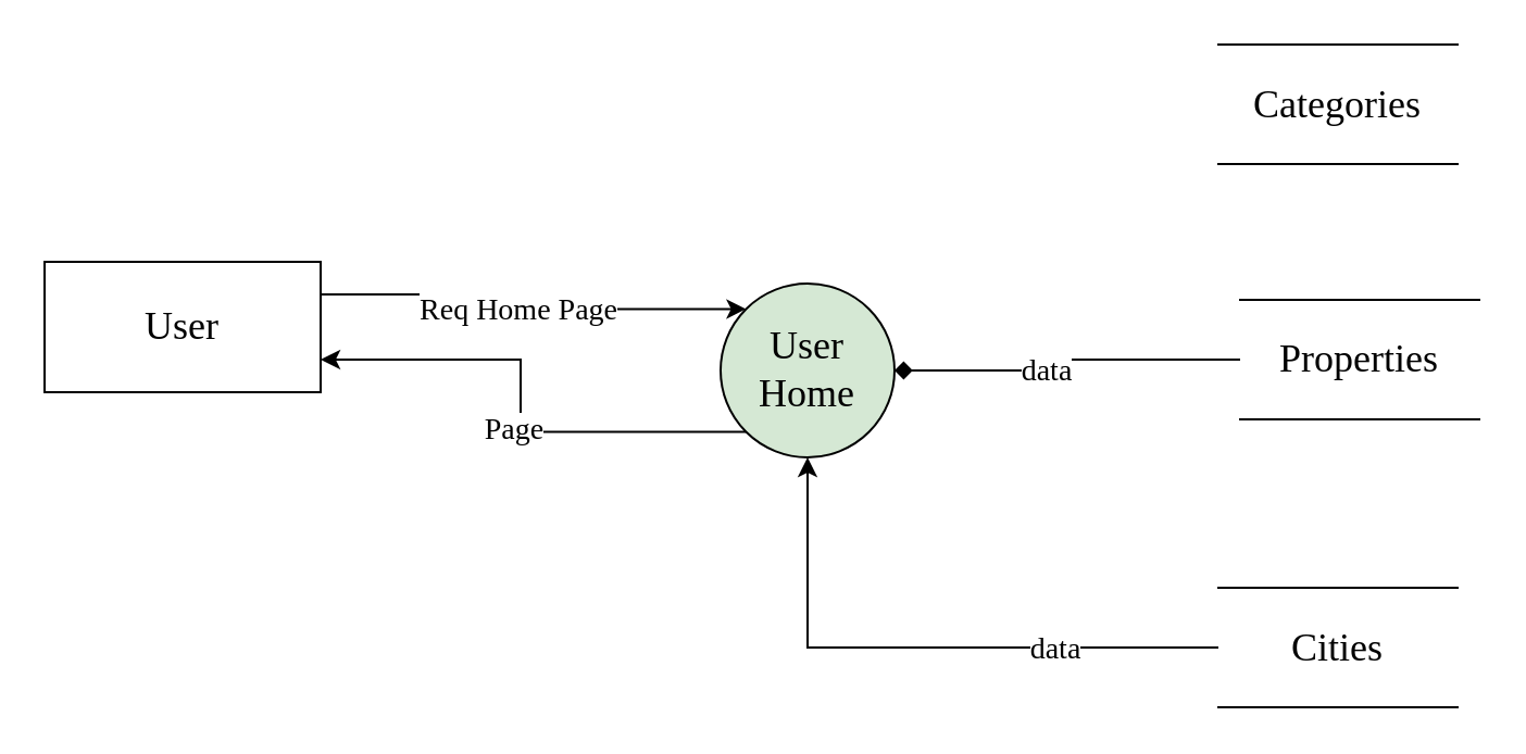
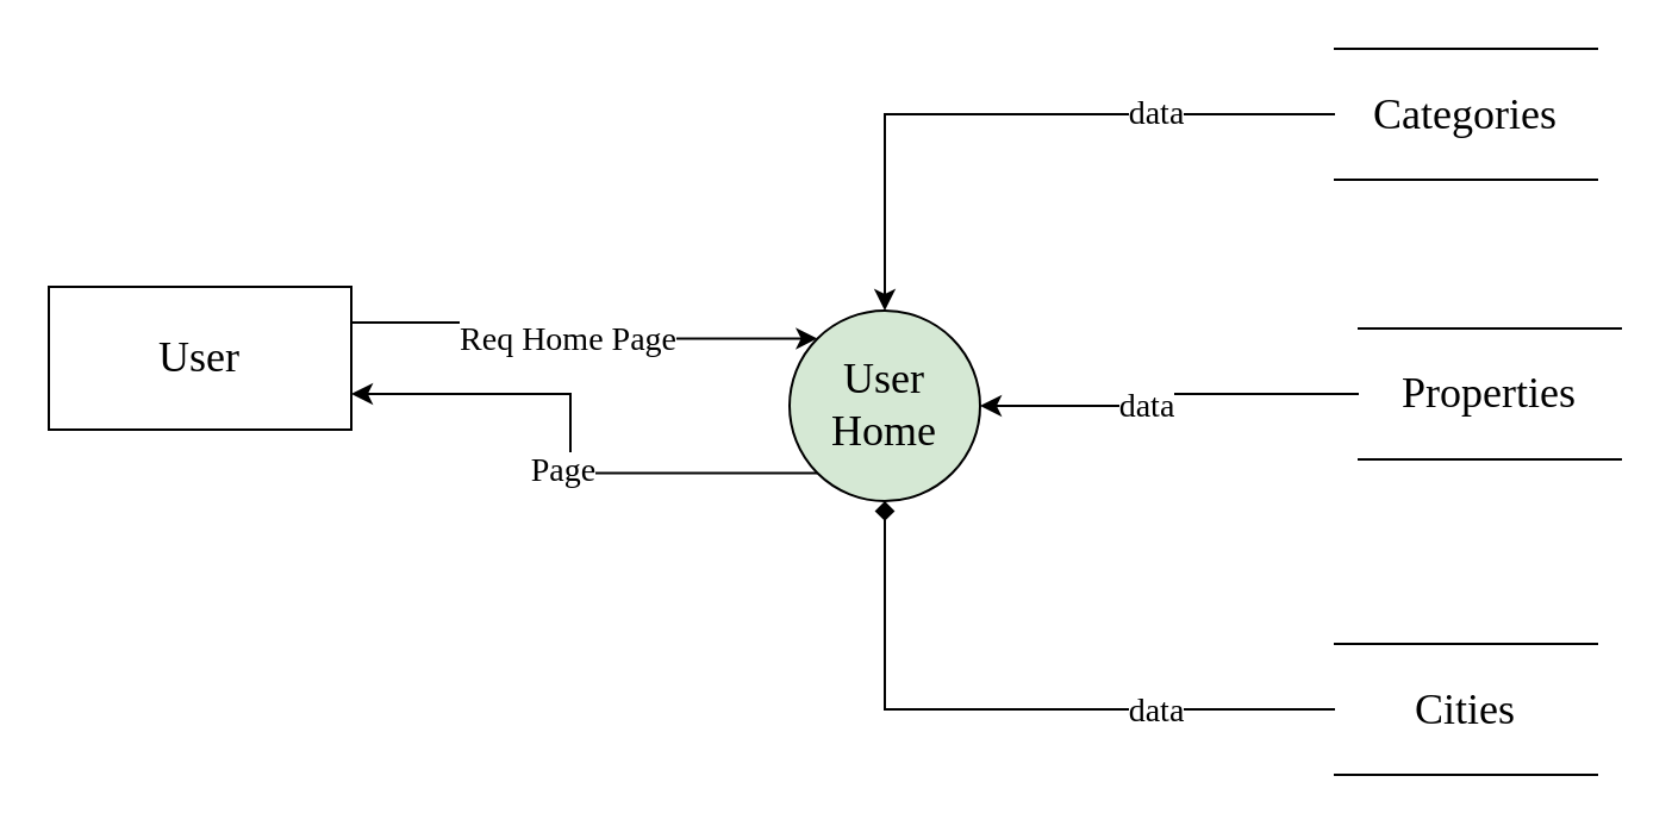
  <mxCell id="0" />
  <mxCell id="1" parent="0" />
  <mxCell id="2" value="" style="edgeStyle=orthogonalEdgeStyle;rounded=0;orthogonalLoop=1;jettySize=auto;html=1;fontFamily=Times New Roman;fontSize=16;entryX=0.25;entryY=1;entryDx=0;entryDy=0;exitX=1;exitY=0;exitDx=0;exitDy=0;" parent="1" edge="1"><mxGeometry relative="1" as="geometry"><mxPoint x="580" y="80" as="targetPoint" /></mxGeometry></mxCell>
  <mxCell id="3" style="edgeStyle=orthogonalEdgeStyle;rounded=0;orthogonalLoop=1;jettySize=auto;html=1;exitX=0.75;exitY=1;exitDx=0;exitDy=0;entryX=1;entryY=1;entryDx=0;entryDy=0;fontFamily=Times New Roman;fontSize=16;" parent="1" edge="1"><mxGeometry relative="1" as="geometry"><Array as="points"><mxPoint x="640" y="227" /></Array><mxPoint x="640" y="80" as="sourcePoint" /></mxGeometry></mxCell>
  <mxCell id="4" value="&lt;span style=&quot;font-size: 18px&quot;&gt;User&lt;/span&gt;" style="rounded=0;whiteSpace=wrap;html=1;fontFamily=Times New Roman;" parent="1" vertex="1"><mxGeometry x="20" y="120" width="127" height="60" as="geometry" /></mxCell>
  <mxCell id="5" style="rounded=0;orthogonalLoop=1;jettySize=auto;html=1;exitX=0;exitY=1;exitDx=0;exitDy=0;fontSize=17;startArrow=none;startFill=0;endArrow=classic;endFill=1;entryX=1;entryY=0.75;entryDx=0;entryDy=0;edgeStyle=orthogonalEdgeStyle;fontFamily=Times New Roman;" parent="1" source="7" target="4" edge="1"><mxGeometry relative="1" as="geometry"><mxPoint x="231" y="190" as="targetPoint" /></mxGeometry></mxCell>
  <mxCell id="6" value="Page" style="edgeLabel;html=1;align=center;verticalAlign=middle;resizable=0;points=[];fontSize=14;fontFamily=Times New Roman;" parent="5" connectable="0" vertex="1"><mxGeometry x="-0.83" y="2" relative="1" as="geometry"><mxPoint x="-88" y="-3" as="offset" /></mxGeometry></mxCell>
  <mxCell id="7" value="&lt;p&gt;&lt;font style=&quot;font-size: 18px&quot;&gt;User Home&lt;/font&gt;&lt;/p&gt;" style="ellipse;whiteSpace=wrap;html=1;aspect=fixed;shadow=0;sketch=0;rotation=0;fontFamily=Times New Roman;fillColor=#d5e8d4;" parent="1" vertex="1"><mxGeometry x="331" y="130" width="80" height="80" as="geometry" /></mxCell>
- <mxCell id="8" style="edgeStyle=orthogonalEdgeStyle;rounded=0;orthogonalLoop=1;jettySize=auto;html=1;exitX=0;exitY=0.5;exitDx=0;exitDy=0;entryX=1;entryY=0.5;entryDx=0;entryDy=0;fontSize=17;elbow=vertical;fontFamily=Times New Roman;endArrow=diamond;" parent="1" source="10" target="7" edge="1"><mxGeometry relative="1" as="geometry" /></mxCell>
+ <mxCell id="8" style="edgeStyle=orthogonalEdgeStyle;rounded=0;orthogonalLoop=1;jettySize=auto;html=1;exitX=0;exitY=0.5;exitDx=0;exitDy=0;entryX=1;entryY=0.5;entryDx=0;entryDy=0;fontSize=17;elbow=vertical;fontFamily=Times New Roman;" parent="1" source="10" target="7" edge="1"><mxGeometry relative="1" as="geometry" /></mxCell>
  <mxCell id="9" value="data" style="edgeLabel;html=1;align=center;verticalAlign=middle;resizable=0;points=[];fontSize=14;fontFamily=Times New Roman;" parent="8" connectable="0" vertex="1"><mxGeometry x="0.16" relative="1" as="geometry"><mxPoint as="offset" /></mxGeometry></mxCell>
  <mxCell id="10" value="&lt;span style=&quot;font-size: 18px&quot;&gt;Properties&lt;/span&gt;" style="shape=partialRectangle;whiteSpace=wrap;html=1;left=0;right=0;fillColor=default;rounded=0;shadow=0;glass=0;sketch=0;fontFamily=Times New Roman;fontSize=16;gradientColor=none;" parent="1" vertex="1"><mxGeometry x="570" y="137.5" width="110" height="55" as="geometry" /></mxCell>
  <mxCell id="11" style="rounded=0;orthogonalLoop=1;jettySize=auto;html=1;entryX=0;entryY=0;entryDx=0;entryDy=0;fontSize=17;startArrow=none;startFill=0;endArrow=classic;endFill=1;exitX=1;exitY=0.25;exitDx=0;exitDy=0;edgeStyle=orthogonalEdgeStyle;fontFamily=Times New Roman;" parent="1" source="4" target="7" edge="1"><mxGeometry relative="1" as="geometry"><mxPoint x="231" y="160" as="sourcePoint" /></mxGeometry></mxCell>
  <mxCell id="12" value="Req Home Page" style="edgeLabel;html=1;align=center;verticalAlign=middle;resizable=0;points=[];fontSize=14;fontFamily=Times New Roman;" parent="11" connectable="0" vertex="1"><mxGeometry x="0.81" y="2" relative="1" as="geometry"><mxPoint x="-86" y="3" as="offset" /></mxGeometry></mxCell>
+ <mxCell id="13" style="edgeStyle=orthogonalEdgeStyle;rounded=0;orthogonalLoop=1;jettySize=auto;html=1;entryX=0.5;entryY=0;entryDx=0;entryDy=0;fontSize=18;fontFamily=Times New Roman;" parent="1" source="15" target="7" edge="1"><mxGeometry relative="1" as="geometry" /></mxCell>
+ <mxCell id="14" value="&lt;font style=&quot;font-size: 14px&quot;&gt;data&lt;/font&gt;" style="edgeLabel;html=1;align=center;verticalAlign=middle;resizable=0;points=[];fontSize=18;fontFamily=Times New Roman;" parent="13" connectable="0" vertex="1"><mxGeometry x="-0.44" y="-2" relative="1" as="geometry"><mxPoint as="offset" /></mxGeometry></mxCell>
  <mxCell id="15" value="&lt;font style=&quot;font-size: 18px&quot;&gt;Categories&lt;/font&gt;" style="shape=partialRectangle;whiteSpace=wrap;html=1;left=0;right=0;fillColor=default;rounded=0;shadow=0;glass=0;sketch=0;fontFamily=Times New Roman;fontSize=16;gradientColor=none;" parent="1" vertex="1"><mxGeometry x="560" y="20" width="110" height="55" as="geometry" /></mxCell>
- <mxCell id="16" style="edgeStyle=orthogonalEdgeStyle;rounded=0;orthogonalLoop=1;jettySize=auto;html=1;entryX=0.5;entryY=1;entryDx=0;entryDy=0;fontSize=18;fontFamily=Times New Roman;" parent="1" source="18" target="7" edge="1"><mxGeometry relative="1" as="geometry" /></mxCell>
+ <mxCell id="16" style="edgeStyle=orthogonalEdgeStyle;rounded=0;orthogonalLoop=1;jettySize=auto;html=1;entryX=0.5;entryY=1;entryDx=0;entryDy=0;fontSize=18;fontFamily=Times New Roman;endArrow=diamond;" parent="1" source="18" target="7" edge="1"><mxGeometry relative="1" as="geometry" /></mxCell>
  <mxCell id="17" value="data" style="edgeLabel;html=1;align=center;verticalAlign=middle;resizable=0;points=[];fontSize=14;fontFamily=Times New Roman;" parent="16" connectable="0" vertex="1"><mxGeometry x="-0.45" y="1" relative="1" as="geometry"><mxPoint as="offset" /></mxGeometry></mxCell>
  <mxCell id="18" value="&lt;font style=&quot;font-size: 18px&quot;&gt;Cities&lt;/font&gt;" style="shape=partialRectangle;whiteSpace=wrap;html=1;left=0;right=0;fillColor=default;rounded=0;shadow=0;glass=0;sketch=0;fontFamily=Times New Roman;fontSize=16;gradientColor=none;" parent="1" vertex="1"><mxGeometry x="560" y="270" width="110" height="55" as="geometry" /></mxCell>
